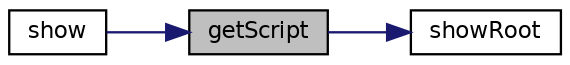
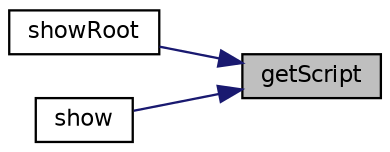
  digraph {
    rankdir=LR
    node [color=black fillcolor=white fontname=Helvetica fontsize=10 shape=record style=filled]
    edge [color=midnightblue fontname=Helvetica fontsize=10 labelfontname=Helvetica labelfontsize=10 style=solid]
    n1 [fillcolor=grey75 fontcolor=black height=0.2 label=getScript width=0.4]
    n2 [height=0.2 label=showRoot width=0.4]
    n3 [height=0.2 label=show width=0.4]
-   n1 -> n2
+   n2 -> n1
    n3 -> n1
  }
